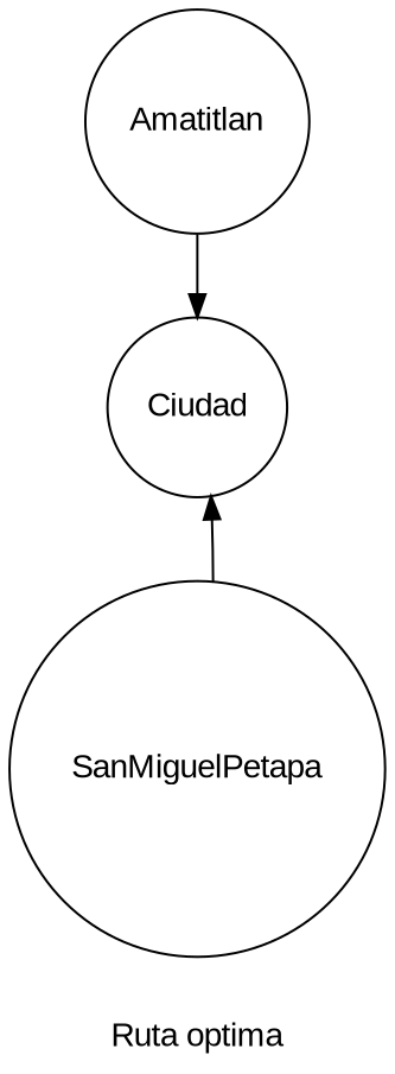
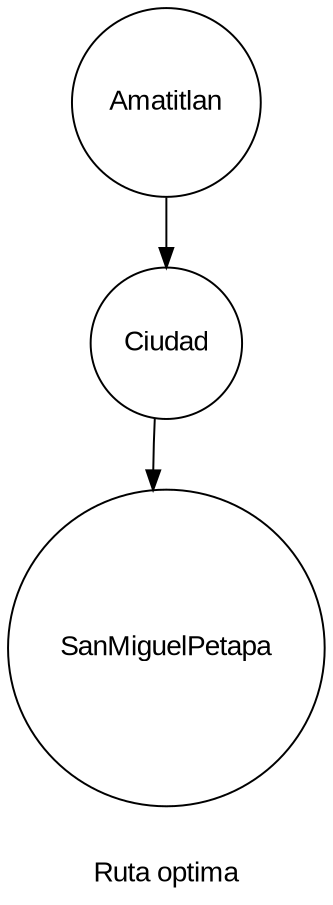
  digraph {
    fontname="Liberation Sans"
    label="Ruta optima"
    rankdir=TB
    node [fontname="Liberation Sans" shape=circle]
    edge [fontname="Liberation Sans"]
    n1 [label=Amatitlan]
    n2 [label=Ciudad]
    n3 [label=SanMiguelPetapa]
    n1 -> n2
-   n3 -> n2
+   n2 -> n3
  }
